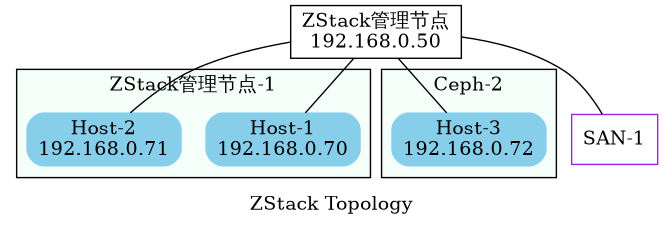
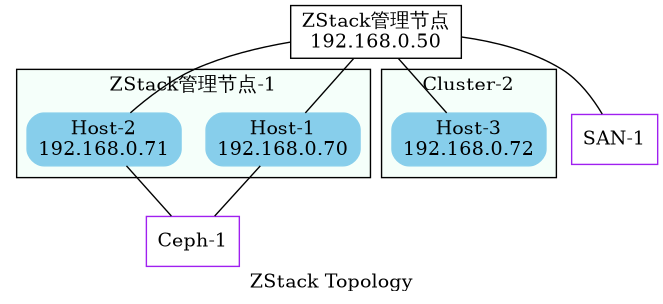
  graph {
    compound=true
    label="ZStack Topology"
    node [color=skyblue shape=Mrecord]
    n1 [bgcolor=lightcyan label="Host-1\n192.168.0.70" style=filled]
    n2 [label="Host-2\n192.168.0.71" style=filled]
    n3 [label="Host-3\n192.168.0.72" style=filled]
+   n4 [color=purple label="Ceph-1" shape=box]
    n5 [label="ZStack管理节点\n192.168.0.50" shape=box color=""]
    n6 [color=purple label="SAN-1" shape=box]
    subgraph cluster_1 {
      bgcolor=mintcream
      label="ZStack管理节点-1"
      n1
      n2
    }
    subgraph cluster_2 {
      bgcolor=mintcream
-     label="Ceph-2"
+     label="Cluster-2"
      n3
    }
+   n1 -- n4
+   n2 -- n4
    n5 -- n1
    n5 -- n2
    n5 -- n3
    n5 -- n6
  }
